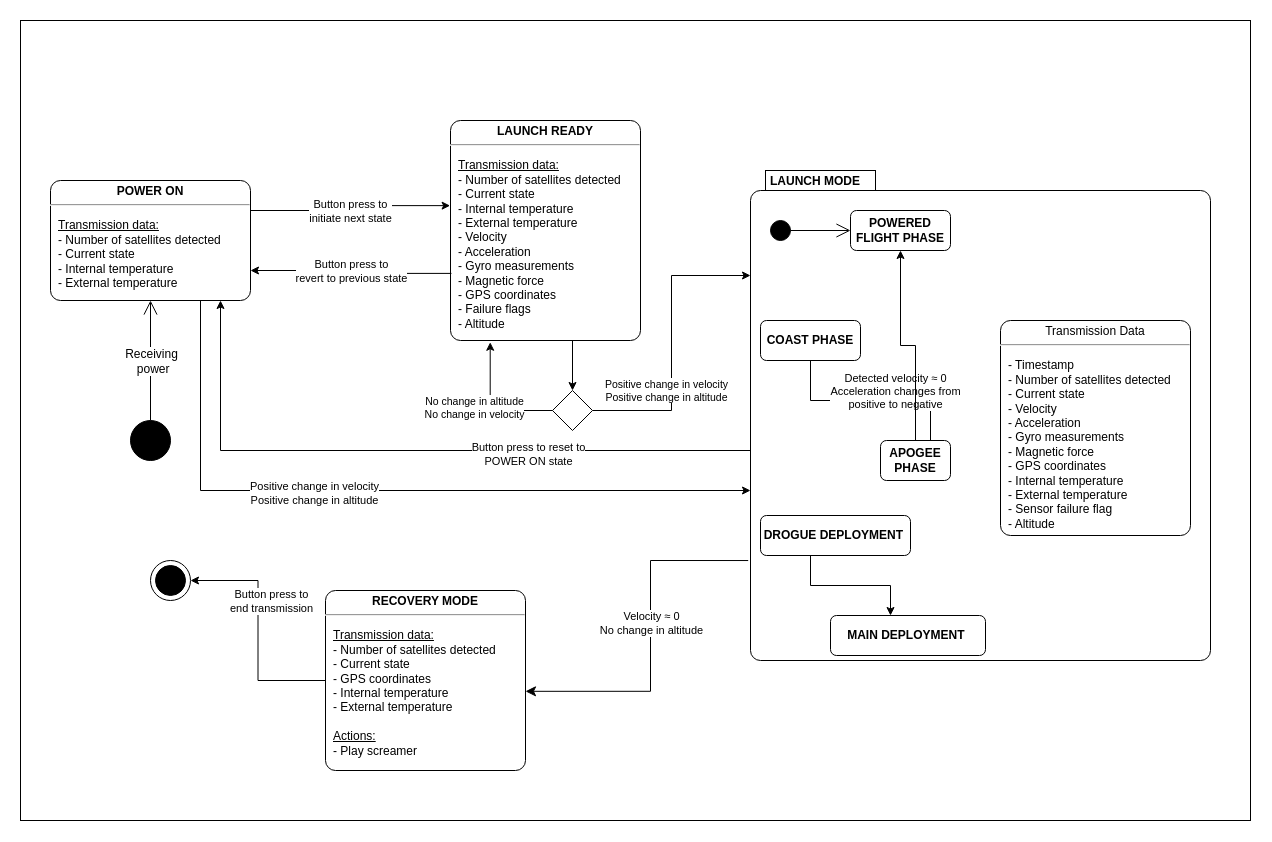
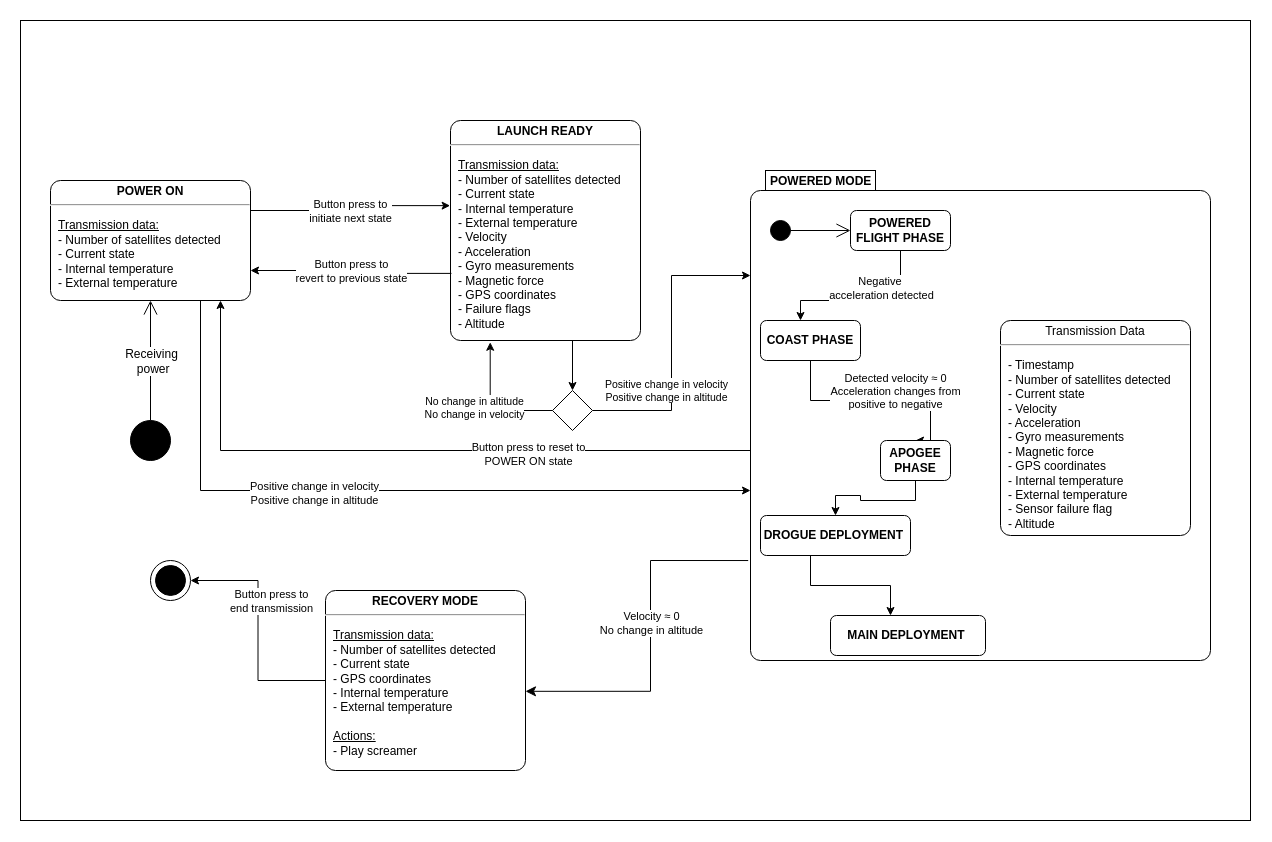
  <mxCell id="0" />
  <mxCell id="1" parent="0" />
  <mxCell id="2" value="" style="rounded=0;whiteSpace=wrap;html=1;" vertex="1" parent="1"><mxGeometry x="20" width="1230" height="800" as="geometry" y="20" /></mxCell>
  <mxCell id="3" value="" style="shape=ellipse;html=1;fillColor=#000000;fontSize=18;fontColor=#000000;strokeColor=#000000;" parent="1" vertex="1"><mxGeometry x="130" y="420" width="40" height="40" as="geometry" /></mxCell>
  <mxCell id="4" value="" style="shape=mxgraph.sysml.actFinal;html=1;verticalLabelPosition=bottom;labelBackgroundColor=#ffffff;verticalAlign=top;fontColor=#000000;fillColor=#FFFFFF;strokeColor=#000000;" parent="1" vertex="1"><mxGeometry x="150" y="560" width="40" height="40" as="geometry" /></mxCell>
  <mxCell id="5" style="edgeStyle=orthogonalEdgeStyle;rounded=0;orthogonalLoop=1;jettySize=auto;html=1;entryX=-0.002;entryY=0.387;entryDx=0;entryDy=0;entryPerimeter=0;exitX=1;exitY=0.25;exitDx=0;exitDy=0;exitPerimeter=0;" parent="1" source="37" target="26" edge="1"><mxGeometry relative="1" as="geometry"><mxPoint x="757.6" y="176.18" as="targetPoint" /><mxPoint x="-10" y="429.5" as="sourcePoint" /></mxGeometry></mxCell>
  <mxCell id="6" value="Button press to&lt;br&gt;initiate next state" style="edgeLabel;html=1;align=center;verticalAlign=middle;resizable=0;points=[];" parent="5" vertex="1" connectable="0"><mxGeometry x="-0.03" relative="1" as="geometry"><mxPoint as="offset" /></mxGeometry></mxCell>
- <mxCell id="7" value="LAUNCH MODE" style="shape=mxgraph.sysml.compState;align=left;verticalAlign=top;spacingTop=-3;spacingLeft=18;strokeWidth=1;recursiveResize=0;fontColor=#000000;strokeColor=#000000;fillColor=#FFFFFF;fontStyle=1" parent="1" vertex="1"><mxGeometry x="750" y="170" width="460" height="490" as="geometry" /></mxCell>
+ <mxCell id="7" value="POWERED MODE" style="shape=mxgraph.sysml.compState;align=left;verticalAlign=top;spacingTop=-3;spacingLeft=18;strokeWidth=1;recursiveResize=0;fontColor=#000000;strokeColor=#000000;fillColor=#FFFFFF;fontStyle=1" parent="1" vertex="1"><mxGeometry x="750" y="170" width="460" height="490" as="geometry" /></mxCell>
  <mxCell id="8" value="" style="shape=ellipse;html=1;fillColor=#000000;verticalLabelPosition=bottom;labelBackgroundColor=#ffffff;verticalAlign=top;fontColor=#000000;strokeColor=#000000;" parent="7" vertex="1"><mxGeometry x="20" y="50" width="20" height="20" as="geometry" /></mxCell>
  <mxCell id="9" value="" style="strokeColor=#000000;fillColor=inherit;gradientColor=inherit;edgeStyle=none;html=1;endArrow=open;endSize=12;fontColor=#000000;entryX=0;entryY=0.5;entryDx=0;entryDy=0;" parent="7" source="8" target="12" edge="1"><mxGeometry relative="1" as="geometry"><mxPoint x="90" y="50" as="targetPoint" /></mxGeometry></mxCell>
+ <mxCell id="10" value="" style="edgeStyle=orthogonalEdgeStyle;rounded=0;orthogonalLoop=1;jettySize=auto;html=1;" parent="7" source="12" target="15" edge="1"><mxGeometry relative="1" as="geometry"><Array as="points"><mxPoint x="150" y="130" /><mxPoint x="50" y="130" /></Array></mxGeometry></mxCell>
+ <mxCell id="11" value="Negative&amp;nbsp;&lt;br&gt;acceleration detected" style="edgeLabel;html=1;align=center;verticalAlign=middle;resizable=0;points=[];" vertex="1" connectable="0" parent="10"><mxGeometry x="-0.569" y="-4" relative="1" as="geometry"><mxPoint x="-16" as="offset" /></mxGeometry></mxCell>
  <mxCell id="12" value="&lt;b&gt;POWERED FLIGHT PHASE&lt;/b&gt;" style="shape=rect;rounded=1;html=1;whiteSpace=wrap;align=center;fontColor=#000000;fillColor=#ffffff;strokeColor=#000000;" parent="7" vertex="1"><mxGeometry x="100" y="40" width="100" height="40" as="geometry" /></mxCell>
- <mxCell id="13" style="edgeStyle=orthogonalEdgeStyle;rounded=0;orthogonalLoop=1;jettySize=auto;html=1;exitX=0.5;exitY=1;exitDx=0;exitDy=0;entryX=0.5;entryY=0;entryDx=0;entryDy=0;endArrow=none;" edge="1" parent="7" source="15" target="17"><mxGeometry relative="1" as="geometry"><Array as="points"><mxPoint x="60" y="230" /><mxPoint x="180" y="230" /></Array></mxGeometry></mxCell>
+ <mxCell id="13" style="edgeStyle=orthogonalEdgeStyle;rounded=0;orthogonalLoop=1;jettySize=auto;html=1;exitX=0.5;exitY=1;exitDx=0;exitDy=0;entryX=0.5;entryY=0;entryDx=0;entryDy=0;" edge="1" parent="7" source="15" target="17"><mxGeometry relative="1" as="geometry"><Array as="points"><mxPoint x="60" y="230" /><mxPoint x="180" y="230" /></Array></mxGeometry></mxCell>
  <mxCell id="14" value="Detected velocity ≈ 0&lt;br style=&quot;border-color: var(--border-color);&quot;&gt;Acceleration changes from&lt;br style=&quot;border-color: var(--border-color);&quot;&gt;positive to negative" style="edgeLabel;html=1;align=center;verticalAlign=middle;resizable=0;points=[];" vertex="1" connectable="0" parent="13"><mxGeometry x="0.159" relative="1" as="geometry"><mxPoint x="-1" y="-10" as="offset" /></mxGeometry></mxCell>
  <mxCell id="15" value="&lt;b&gt;COAST PHASE&lt;/b&gt;" style="shape=rect;rounded=1;html=1;whiteSpace=wrap;align=center;fontColor=#000000;fillColor=#ffffff;strokeColor=#000000;" parent="7" vertex="1"><mxGeometry x="10" y="150" width="100" height="40" as="geometry" /></mxCell>
- <mxCell id="16" style="edgeStyle=orthogonalEdgeStyle;rounded=0;orthogonalLoop=1;jettySize=auto;html=1;" edge="1" parent="7" source="17" target="12"><mxGeometry relative="1" as="geometry" /></mxCell>
+ <mxCell id="16" style="edgeStyle=orthogonalEdgeStyle;rounded=0;orthogonalLoop=1;jettySize=auto;html=1;" edge="1" parent="7" source="17" target="19"><mxGeometry relative="1" as="geometry" /></mxCell>
  <mxCell id="17" value="&lt;b&gt;APOGEE PHASE&lt;/b&gt;" style="shape=rect;rounded=1;html=1;whiteSpace=wrap;align=center;fontColor=#000000;fillColor=#ffffff;strokeColor=#000000;" parent="7" vertex="1"><mxGeometry x="130" y="270" width="70" height="40" as="geometry" /></mxCell>
  <mxCell id="18" value="" style="edgeStyle=orthogonalEdgeStyle;rounded=0;orthogonalLoop=1;jettySize=auto;html=1;" parent="7" source="19" target="20" edge="1"><mxGeometry relative="1" as="geometry"><Array as="points"><mxPoint x="60" y="415" /><mxPoint x="140" y="415" /></Array></mxGeometry></mxCell>
  <mxCell id="19" value="&lt;b&gt;DROGUE DEPLOYMENT&amp;nbsp;&lt;/b&gt;" style="shape=rect;rounded=1;html=1;whiteSpace=wrap;align=center;fontColor=#000000;fillColor=#ffffff;strokeColor=#000000;" parent="7" vertex="1"><mxGeometry x="10" y="345" width="150" height="40" as="geometry" /></mxCell>
  <mxCell id="20" value="&lt;b&gt;MAIN DEPLOYMENT&amp;nbsp;&lt;/b&gt;" style="shape=rect;rounded=1;html=1;whiteSpace=wrap;align=center;fontColor=#000000;fillColor=#ffffff;strokeColor=#000000;" parent="7" vertex="1"><mxGeometry x="80" y="445" width="155" height="40" as="geometry" /></mxCell>
  <mxCell id="21" value="&lt;p style=&quot;margin: 0px ; margin-top: 4px ; text-align: center&quot;&gt;Transmission Data&lt;/p&gt;&lt;hr&gt;&lt;p&gt;&lt;/p&gt;&lt;p style=&quot;margin: 0px ; margin-left: 8px ; text-align: left&quot;&gt;&lt;span style=&quot;background-color: initial;&quot;&gt;- Timestamp&lt;/span&gt;&lt;/p&gt;&lt;p style=&quot;margin: 0px ; margin-left: 8px ; text-align: left&quot;&gt;&lt;span style=&quot;background-color: initial;&quot;&gt;-&amp;nbsp;&lt;/span&gt;&lt;span style=&quot;background-color: initial;&quot;&gt;Number of satellites detected&amp;nbsp;&lt;/span&gt;&lt;/p&gt;&lt;p style=&quot;border-color: var(--border-color); margin: 0px 0px 0px 8px; text-align: left;&quot;&gt;- Current state&lt;/p&gt;&lt;p style=&quot;border-color: var(--border-color); margin: 0px 0px 0px 8px; text-align: left;&quot;&gt;- Velocity&lt;/p&gt;&lt;p style=&quot;border-color: var(--border-color); margin: 0px 0px 0px 8px; text-align: left;&quot;&gt;- Acceleration&lt;/p&gt;&lt;p style=&quot;border-color: var(--border-color); margin: 0px 0px 0px 8px; text-align: left;&quot;&gt;- Gyro measurements&lt;/p&gt;&lt;p style=&quot;border-color: var(--border-color); margin: 0px 0px 0px 8px; text-align: left;&quot;&gt;- Magnetic force&lt;/p&gt;&lt;p style=&quot;border-color: var(--border-color); margin: 0px 0px 0px 8px; text-align: left;&quot;&gt;- GPS coordinates&lt;/p&gt;&lt;p style=&quot;margin: 0px ; margin-left: 8px ; text-align: left&quot;&gt;- Internal temperature&lt;/p&gt;&lt;p style=&quot;margin: 0px ; margin-left: 8px ; text-align: left&quot;&gt;- External temperature&lt;/p&gt;&lt;p style=&quot;margin: 0px ; margin-left: 8px ; text-align: left&quot;&gt;- Sensor failure flag&lt;/p&gt;&lt;p style=&quot;margin: 0px ; margin-left: 8px ; text-align: left&quot;&gt;- Altitude&lt;/p&gt;" style="shape=mxgraph.sysml.simpleState;html=1;overflow=fill;whiteSpace=wrap;align=center;fontColor=#000000;fillColor=#FFFFFF;strokeColor=#000000;" parent="7" vertex="1"><mxGeometry x="250" y="150" width="190" height="215" as="geometry" /></mxCell>
  <mxCell id="22" style="edgeStyle=orthogonalEdgeStyle;rounded=0;orthogonalLoop=1;jettySize=auto;html=1;exitX=0.5;exitY=1;exitDx=0;exitDy=0;exitPerimeter=0;" parent="1" source="4" target="4" edge="1"><mxGeometry relative="1" as="geometry" /></mxCell>
  <mxCell id="23" value="" style="edgeStyle=elbowEdgeStyle;html=1;elbow=horizontal;align=right;verticalAlign=bottom;rounded=0;labelBackgroundColor=none;endArrow=open;endSize=12;fontColor=#000000;strokeColor=#000000;entryX=0.5;entryY=1;entryDx=0;entryDy=0;entryPerimeter=0;exitX=0.5;exitY=0;exitDx=0;exitDy=0;" parent="1" source="3" target="37" edge="1"><mxGeometry relative="1" as="geometry"><mxPoint x="210" y="440" as="sourcePoint" /><mxPoint x="200" y="180" as="targetPoint" /><Array as="points" /></mxGeometry></mxCell>
  <mxCell id="24" value="Receiving&lt;br&gt;&amp;nbsp;power" style="text;html=1;resizable=0;points=[];align=center;verticalAlign=middle;labelBackgroundColor=#ffffff;fontColor=#000000;" parent="23" vertex="1" connectable="0"><mxGeometry y="-9" relative="1" as="geometry"><mxPoint x="-9" as="offset" /></mxGeometry></mxCell>
  <mxCell id="25" style="edgeStyle=orthogonalEdgeStyle;rounded=0;orthogonalLoop=1;jettySize=auto;html=1;exitX=0.75;exitY=1;exitDx=0;exitDy=0;exitPerimeter=0;entryX=0.5;entryY=0;entryDx=0;entryDy=0;" parent="1" source="26" target="29" edge="1"><mxGeometry relative="1" as="geometry"><mxPoint x="570" y="380" as="targetPoint" /><Array as="points"><mxPoint x="572" y="270" /></Array></mxGeometry></mxCell>
  <mxCell id="26" value="&lt;p style=&quot;margin: 0px ; margin-top: 4px ; text-align: center&quot;&gt;&lt;b&gt;LAUNCH READY&lt;/b&gt;&lt;/p&gt;&lt;hr&gt;&lt;p&gt;&lt;/p&gt;&lt;p style=&quot;margin: 0px ; margin-left: 8px ; text-align: left&quot;&gt;&lt;u&gt;Transmission data:&lt;/u&gt;&lt;/p&gt;&lt;p style=&quot;border-color: var(--border-color); margin: 0px 0px 0px 8px; text-align: left;&quot;&gt;- Number of satellites detected&amp;nbsp;&lt;/p&gt;&lt;p style=&quot;border-color: var(--border-color); margin: 0px 0px 0px 8px; text-align: left;&quot;&gt;- Current state&lt;/p&gt;&lt;p style=&quot;margin: 0px ; margin-left: 8px ; text-align: left&quot;&gt;- Internal temperature&lt;/p&gt;&lt;p style=&quot;margin: 0px ; margin-left: 8px ; text-align: left&quot;&gt;- External temperature&lt;/p&gt;&lt;p style=&quot;margin: 0px ; margin-left: 8px ; text-align: left&quot;&gt;- Velocity&lt;/p&gt;&lt;p style=&quot;border-color: var(--border-color); margin: 0px 0px 0px 8px; text-align: left;&quot;&gt;- Acceleration&lt;/p&gt;&lt;p style=&quot;border-color: var(--border-color); margin: 0px 0px 0px 8px; text-align: left;&quot;&gt;- Gyro measurements&lt;/p&gt;&lt;p style=&quot;border-color: var(--border-color); margin: 0px 0px 0px 8px; text-align: left;&quot;&gt;- Magnetic force&lt;/p&gt;&lt;p style=&quot;border-color: var(--border-color); margin: 0px 0px 0px 8px; text-align: left;&quot;&gt;- GPS coordinates&lt;/p&gt;&lt;p style=&quot;border-color: var(--border-color); margin: 0px 0px 0px 8px; text-align: left;&quot;&gt;- Failure flags&lt;/p&gt;&lt;p style=&quot;border-color: var(--border-color); margin: 0px 0px 0px 8px; text-align: left;&quot;&gt;- Altitude&lt;/p&gt;" style="shape=mxgraph.sysml.simpleState;html=1;overflow=fill;whiteSpace=wrap;align=center;fontColor=#000000;fillColor=#FFFFFF;strokeColor=#000000;" parent="1" vertex="1"><mxGeometry x="450" y="120" width="190" height="220" as="geometry" /></mxCell>
  <mxCell id="27" style="edgeStyle=orthogonalEdgeStyle;rounded=0;orthogonalLoop=1;jettySize=auto;html=1;entryX=0;entryY=0;entryDx=0;entryDy=105;entryPerimeter=0;exitX=1;exitY=0.5;exitDx=0;exitDy=0;fontSize=10;" parent="1" source="29" target="7" edge="1"><mxGeometry relative="1" as="geometry"><mxPoint x="850" y="200" as="targetPoint" /><mxPoint x="750" y="210" as="sourcePoint" /></mxGeometry></mxCell>
  <mxCell id="28" value="Positive change in velocity&lt;br style=&quot;font-size: 10.5px;&quot;&gt;Positive change in altitude" style="edgeLabel;html=1;align=center;verticalAlign=middle;resizable=0;points=[];fontSize=10.5;" parent="27" vertex="1" connectable="0"><mxGeometry x="-0.102" y="1" relative="1" as="geometry"><mxPoint x="-5" y="32" as="offset" /></mxGeometry></mxCell>
  <mxCell id="29" value="" style="shape=rhombus;html=1;labelPosition=right;align=left;verticalAlign=middle;fontColor=#000000;strokeColor=#000000;fillColor=#FFFFFF;" parent="1" vertex="1"><mxGeometry x="552" y="390" width="40" height="40" as="geometry" /></mxCell>
  <mxCell id="30" style="edgeStyle=orthogonalEdgeStyle;rounded=0;orthogonalLoop=1;jettySize=auto;html=1;exitX=0;exitY=0.5;exitDx=0;exitDy=0;entryX=0.209;entryY=1.008;entryDx=0;entryDy=0;entryPerimeter=0;" parent="1" source="29" target="26" edge="1"><mxGeometry relative="1" as="geometry"><mxPoint x="530" y="410" as="sourcePoint" /><mxPoint x="490" y="360" as="targetPoint" /><Array as="points"><mxPoint x="490" y="410" /></Array></mxGeometry></mxCell>
  <mxCell id="31" value="No change in altitude&lt;br style=&quot;font-size: 10.5px;&quot;&gt;No change in velocity" style="edgeLabel;html=1;align=center;verticalAlign=middle;resizable=0;points=[];fontSize=10.5;" parent="30" vertex="1" connectable="0"><mxGeometry x="0.114" y="2" relative="1" as="geometry"><mxPoint x="-14" y="7" as="offset" /></mxGeometry></mxCell>
  <mxCell id="32" value="" style="edgeStyle=segmentEdgeStyle;endArrow=classic;html=1;curved=0;rounded=0;endSize=8;startSize=8;sourcePerimeterSpacing=0;targetPerimeterSpacing=0;entryX=1;entryY=0.5;entryDx=0;entryDy=0;entryPerimeter=0;exitX=-0.005;exitY=0.796;exitDx=0;exitDy=0;exitPerimeter=0;" parent="1" edge="1" source="7"><mxGeometry width="100" relative="1" as="geometry"><mxPoint x="740" y="560" as="sourcePoint" /><mxPoint x="525" y="690.82" as="targetPoint" /><Array as="points"><mxPoint x="650" y="560" /><mxPoint x="650" y="691" /></Array></mxGeometry></mxCell>
  <mxCell id="33" value="Velocity&amp;nbsp;≈ 0&lt;br&gt;No change in altitude" style="edgeLabel;html=1;align=center;verticalAlign=middle;resizable=0;points=[];" vertex="1" connectable="0" parent="32"><mxGeometry x="-0.095" relative="1" as="geometry"><mxPoint as="offset" /></mxGeometry></mxCell>
  <mxCell id="34" value="" style="edgeStyle=orthogonalEdgeStyle;rounded=0;orthogonalLoop=1;jettySize=auto;html=1;" parent="1" source="36" target="4" edge="1"><mxGeometry relative="1" as="geometry" /></mxCell>
  <mxCell id="35" value="Button press to &lt;br&gt;end transmission" style="edgeLabel;html=1;align=center;verticalAlign=middle;resizable=0;points=[];" parent="34" vertex="1" connectable="0"><mxGeometry x="0.252" y="3" relative="1" as="geometry"><mxPoint x="16" as="offset" /></mxGeometry></mxCell>
  <mxCell id="36" value="&lt;p style=&quot;margin: 0px ; margin-top: 4px ; text-align: center&quot;&gt;&lt;b&gt;RECOVERY MODE&lt;/b&gt;&lt;/p&gt;&lt;hr&gt;&lt;p&gt;&lt;/p&gt;&lt;p style=&quot;margin: 0px ; margin-left: 8px ; text-align: left&quot;&gt;&lt;u&gt;Transmission data:&lt;/u&gt;&lt;/p&gt;&lt;p style=&quot;border-color: var(--border-color); margin: 0px 0px 0px 8px; text-align: left;&quot;&gt;- Number of satellites detected&amp;nbsp;&lt;br style=&quot;border-color: var(--border-color);&quot;&gt;&lt;/p&gt;&lt;p style=&quot;border-color: var(--border-color); margin: 0px 0px 0px 8px; text-align: left;&quot;&gt;- Current state&lt;/p&gt;&lt;p style=&quot;border-color: var(--border-color); margin: 0px 0px 0px 8px; text-align: left;&quot;&gt;- GPS coordinates&lt;/p&gt;&lt;p style=&quot;border-color: var(--border-color); margin: 0px 0px 0px 8px; text-align: left;&quot;&gt;- Internal temperature&lt;/p&gt;&lt;p style=&quot;border-color: var(--border-color); margin: 0px 0px 0px 8px; text-align: left;&quot;&gt;- External temperature&lt;/p&gt;&lt;p style=&quot;border-color: var(--border-color); margin: 0px 0px 0px 8px; text-align: left;&quot;&gt;&lt;br&gt;&lt;/p&gt;&lt;p style=&quot;border-color: var(--border-color); margin: 0px 0px 0px 8px; text-align: left;&quot;&gt;&lt;u&gt;Actions:&lt;/u&gt;&lt;/p&gt;&lt;p style=&quot;border-color: var(--border-color); margin: 0px 0px 0px 8px; text-align: left;&quot;&gt;- Play screamer&lt;/p&gt;" style="shape=mxgraph.sysml.simpleState;html=1;overflow=fill;whiteSpace=wrap;align=center;fontColor=#000000;fillColor=#FFFFFF;strokeColor=#000000;" parent="1" vertex="1"><mxGeometry x="325" y="590" width="200" height="180" as="geometry" /></mxCell>
  <mxCell id="37" value="&lt;p style=&quot;margin: 0px ; margin-top: 4px ; text-align: center&quot;&gt;&lt;b&gt;POWER ON&lt;/b&gt;&lt;/p&gt;&lt;hr&gt;&lt;p&gt;&lt;/p&gt;&lt;p style=&quot;margin: 0px ; margin-left: 8px ; text-align: left&quot;&gt;&lt;u&gt;Transmission data:&lt;/u&gt;&lt;/p&gt;&lt;p style=&quot;border-color: var(--border-color); margin: 0px 0px 0px 8px; text-align: left;&quot;&gt;- Number of satellites detected&amp;nbsp;&lt;/p&gt;&lt;p style=&quot;border-color: var(--border-color); margin: 0px 0px 0px 8px; text-align: left;&quot;&gt;- Current state&lt;/p&gt;&lt;p style=&quot;margin: 0px ; margin-left: 8px ; text-align: left&quot;&gt;- Internal temperature&lt;/p&gt;&lt;p style=&quot;margin: 0px ; margin-left: 8px ; text-align: left&quot;&gt;- External temperature&lt;/p&gt;" style="shape=mxgraph.sysml.simpleState;html=1;overflow=fill;whiteSpace=wrap;align=center;fontColor=#000000;fillColor=#FFFFFF;strokeColor=#000000;" parent="1" vertex="1"><mxGeometry x="50" y="180" width="200" height="120" as="geometry" /></mxCell>
  <mxCell id="38" style="edgeStyle=orthogonalEdgeStyle;rounded=0;orthogonalLoop=1;jettySize=auto;html=1;exitX=0.005;exitY=0.695;exitDx=0;exitDy=0;exitPerimeter=0;entryX=1;entryY=0.75;entryDx=0;entryDy=0;entryPerimeter=0;" parent="1" source="26" target="37" edge="1"><mxGeometry relative="1" as="geometry" /></mxCell>
  <mxCell id="39" value="Button press to&lt;br style=&quot;border-color: var(--border-color);&quot;&gt;revert to previous state" style="edgeLabel;html=1;align=center;verticalAlign=middle;resizable=0;points=[];" parent="38" vertex="1" connectable="0"><mxGeometry x="0.258" relative="1" as="geometry"><mxPoint x="25" as="offset" /></mxGeometry></mxCell>
  <mxCell id="40" style="edgeStyle=orthogonalEdgeStyle;rounded=0;orthogonalLoop=1;jettySize=auto;html=1;exitX=0.75;exitY=1;exitDx=0;exitDy=0;exitPerimeter=0;entryX=0;entryY=0;entryDx=0;entryDy=320;entryPerimeter=0;" parent="1" source="37" target="7" edge="1"><mxGeometry relative="1" as="geometry" /></mxCell>
  <mxCell id="41" value="Positive change in velocity&lt;br style=&quot;border-color: var(--border-color); font-size: 10.5px;&quot;&gt;Positive change in altitude" style="edgeLabel;html=1;align=center;verticalAlign=middle;resizable=0;points=[];" parent="40" vertex="1" connectable="0"><mxGeometry x="0.341" y="-2" relative="1" as="geometry"><mxPoint x="-193" as="offset" /></mxGeometry></mxCell>
  <mxCell id="42" style="edgeStyle=orthogonalEdgeStyle;rounded=0;orthogonalLoop=1;jettySize=auto;html=1;entryX=0.85;entryY=1;entryDx=0;entryDy=0;entryPerimeter=0;" edge="1" parent="1" source="7" target="37"><mxGeometry relative="1" as="geometry"><Array as="points"><mxPoint x="220" y="450" /></Array></mxGeometry></mxCell>
  <mxCell id="43" value="Button press to reset to &lt;br&gt;POWER ON state" style="edgeLabel;html=1;align=center;verticalAlign=middle;resizable=0;points=[];" vertex="1" connectable="0" parent="42"><mxGeometry x="-0.344" y="3" relative="1" as="geometry"><mxPoint as="offset" /></mxGeometry></mxCell>
